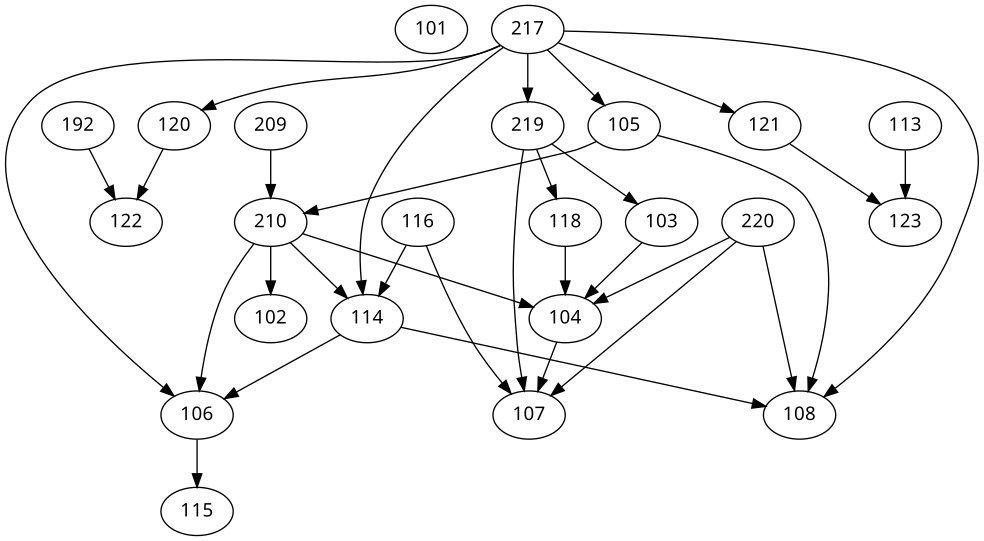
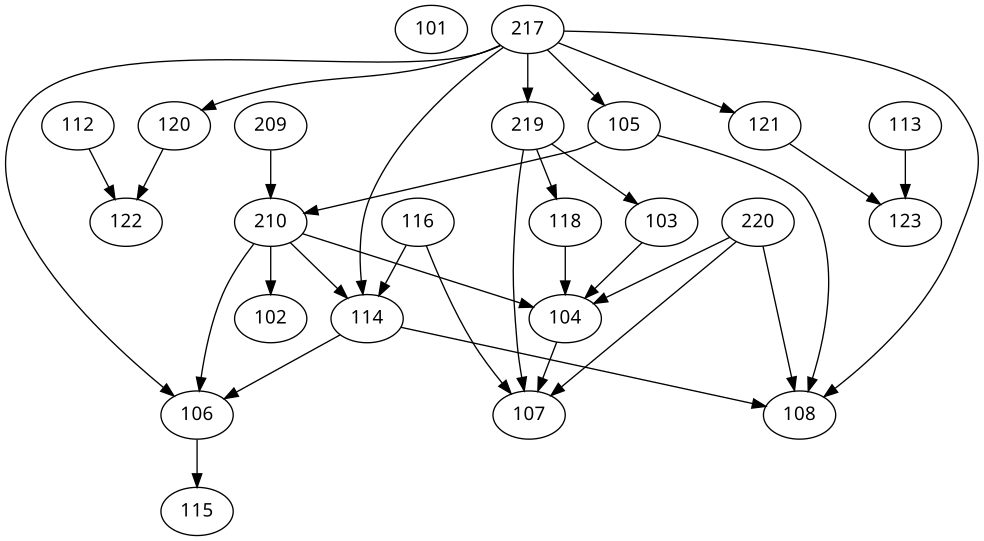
  digraph {
    fontname="Noto Sans"
    node [fontname="Noto Sans"]
    edge [fontname="Noto Sans"]
    101
    103
    104
    107
    105
    108
    210
    106
    115
    209
    102
    114
-   112 [label=192]
+   112
    122
    113
    123
    116
    217
    219
    120
    121
    118
    220
    103 -> 104
    104 -> 107
    105 -> 108
    105 -> 210
    210 -> 104
    210 -> 106
    210 -> 102
    210 -> 114
    106 -> 115
    209 -> 210
    114 -> 108
    114 -> 106
    112 -> 122
    113 -> 123
    116 -> 107
    116 -> 114
    217 -> 105
    217 -> 108
    217 -> 106
    217 -> 114
    217 -> 219
    217 -> 120
    217 -> 121
    219 -> 103
    219 -> 107
    219 -> 118
    120 -> 122
    121 -> 123
    118 -> 104
    220 -> 104
    220 -> 107
    220 -> 108
  }
